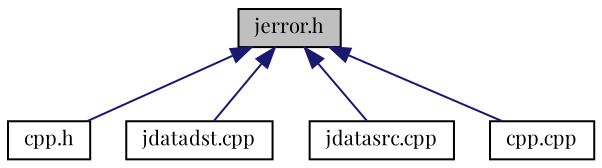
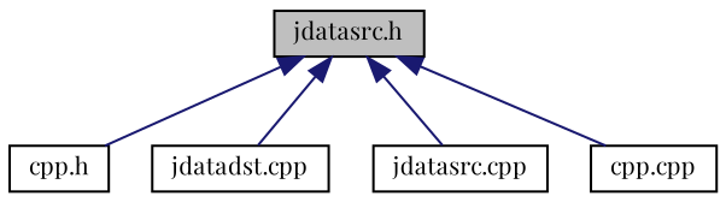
  digraph {
    fontname="Playfair Display"
    node [color=black fillcolor=white fontname="Playfair Display" fontsize=10 shape=record style=filled]
    edge [color=midnightblue dir=back fontname="Playfair Display" fontsize=10 labelfontname=Helvetica labelfontsize=10 style=solid]
-   n1 [fillcolor=grey75 fontcolor=black height=0.2 label="jerror.h" width=0.4]
+   n1 [fillcolor=grey75 fontcolor=black height=0.2 label="jdatasrc.h" width=0.4]
    n2 [height=0.2 label="cpp.h" width=0.4]
    n3 [height=0.2 label="jdatadst.cpp" width=0.4]
    n4 [height=0.2 label="jdatasrc.cpp" width=0.4]
    n5 [height=0.2 label="cpp.cpp" width=0.4]
    n1 -> n2
    n1 -> n3
    n1 -> n4
    n1 -> n5
  }
